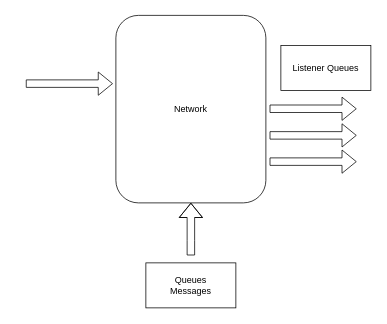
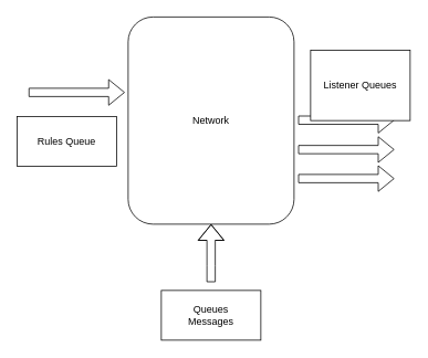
  <mxCell id="0" />
  <mxCell id="1" parent="0" />
  <mxCell id="2" value="Network" style="rounded=1;whiteSpace=wrap;html=1;" vertex="1" parent="1"><mxGeometry x="154" y="20" width="200" height="250" as="geometry" /></mxCell>
  <mxCell id="3" value="" style="shape=flexArrow;endArrow=classic;html=1;entryX=-0.02;entryY=0.364;entryDx=0;entryDy=0;entryPerimeter=0;" edge="1" parent="1" target="2"><mxGeometry width="50" height="50" relative="1" as="geometry"><mxPoint x="34" y="111" as="sourcePoint" /><mxPoint x="54" y="60" as="targetPoint" /></mxGeometry></mxCell>
+ <mxCell id="4" value="Rules Queue" style="rounded=0;whiteSpace=wrap;html=1;" vertex="1" parent="1"><mxGeometry x="20" y="140" width="120" height="60" as="geometry" /></mxCell>
  <mxCell id="5" value="" style="shape=flexArrow;endArrow=classic;html=1;entryX=-0.02;entryY=0.364;entryDx=0;entryDy=0;entryPerimeter=0;" edge="1" parent="1"><mxGeometry width="50" height="50" relative="1" as="geometry"><mxPoint x="359" y="144.5" as="sourcePoint" /><mxPoint x="475" y="144.5" as="targetPoint" /></mxGeometry></mxCell>
  <mxCell id="6" value="" style="shape=flexArrow;endArrow=classic;html=1;entryX=-0.02;entryY=0.364;entryDx=0;entryDy=0;entryPerimeter=0;" edge="1" parent="1"><mxGeometry width="50" height="50" relative="1" as="geometry"><mxPoint x="359" y="180" as="sourcePoint" /><mxPoint x="475" y="180" as="targetPoint" /></mxGeometry></mxCell>
  <mxCell id="7" value="" style="shape=flexArrow;endArrow=classic;html=1;entryX=-0.02;entryY=0.364;entryDx=0;entryDy=0;entryPerimeter=0;" edge="1" parent="1"><mxGeometry width="50" height="50" relative="1" as="geometry"><mxPoint x="359" y="215" as="sourcePoint" /><mxPoint x="475" y="215" as="targetPoint" /></mxGeometry></mxCell>
- <mxCell id="8" value="Listener Queues" style="rounded=0;whiteSpace=wrap;html=1;" vertex="1" parent="1"><mxGeometry x="374" y="60" width="120" height="60" as="geometry" /></mxCell>
+ <mxCell id="8" value="Listener Queues" style="rounded=0;whiteSpace=wrap;html=1;" vertex="1" parent="1"><mxGeometry x="374" y="60" width="120" height="85" as="geometry" /></mxCell>
  <mxCell id="9" value="" style="shape=flexArrow;endArrow=classic;html=1;entryX=0.5;entryY=1;entryDx=0;entryDy=0;" edge="1" parent="1" target="2"><mxGeometry width="50" height="50" relative="1" as="geometry"><mxPoint x="254" y="340" as="sourcePoint" /><mxPoint x="300" y="350" as="targetPoint" /><Array as="points"><mxPoint x="254" y="320" /></Array></mxGeometry></mxCell>
  <mxCell id="10" value="Queues&lt;br&gt;Messages" style="rounded=0;whiteSpace=wrap;html=1;" vertex="1" parent="1"><mxGeometry x="194" y="350" width="120" height="60" as="geometry" /></mxCell>
